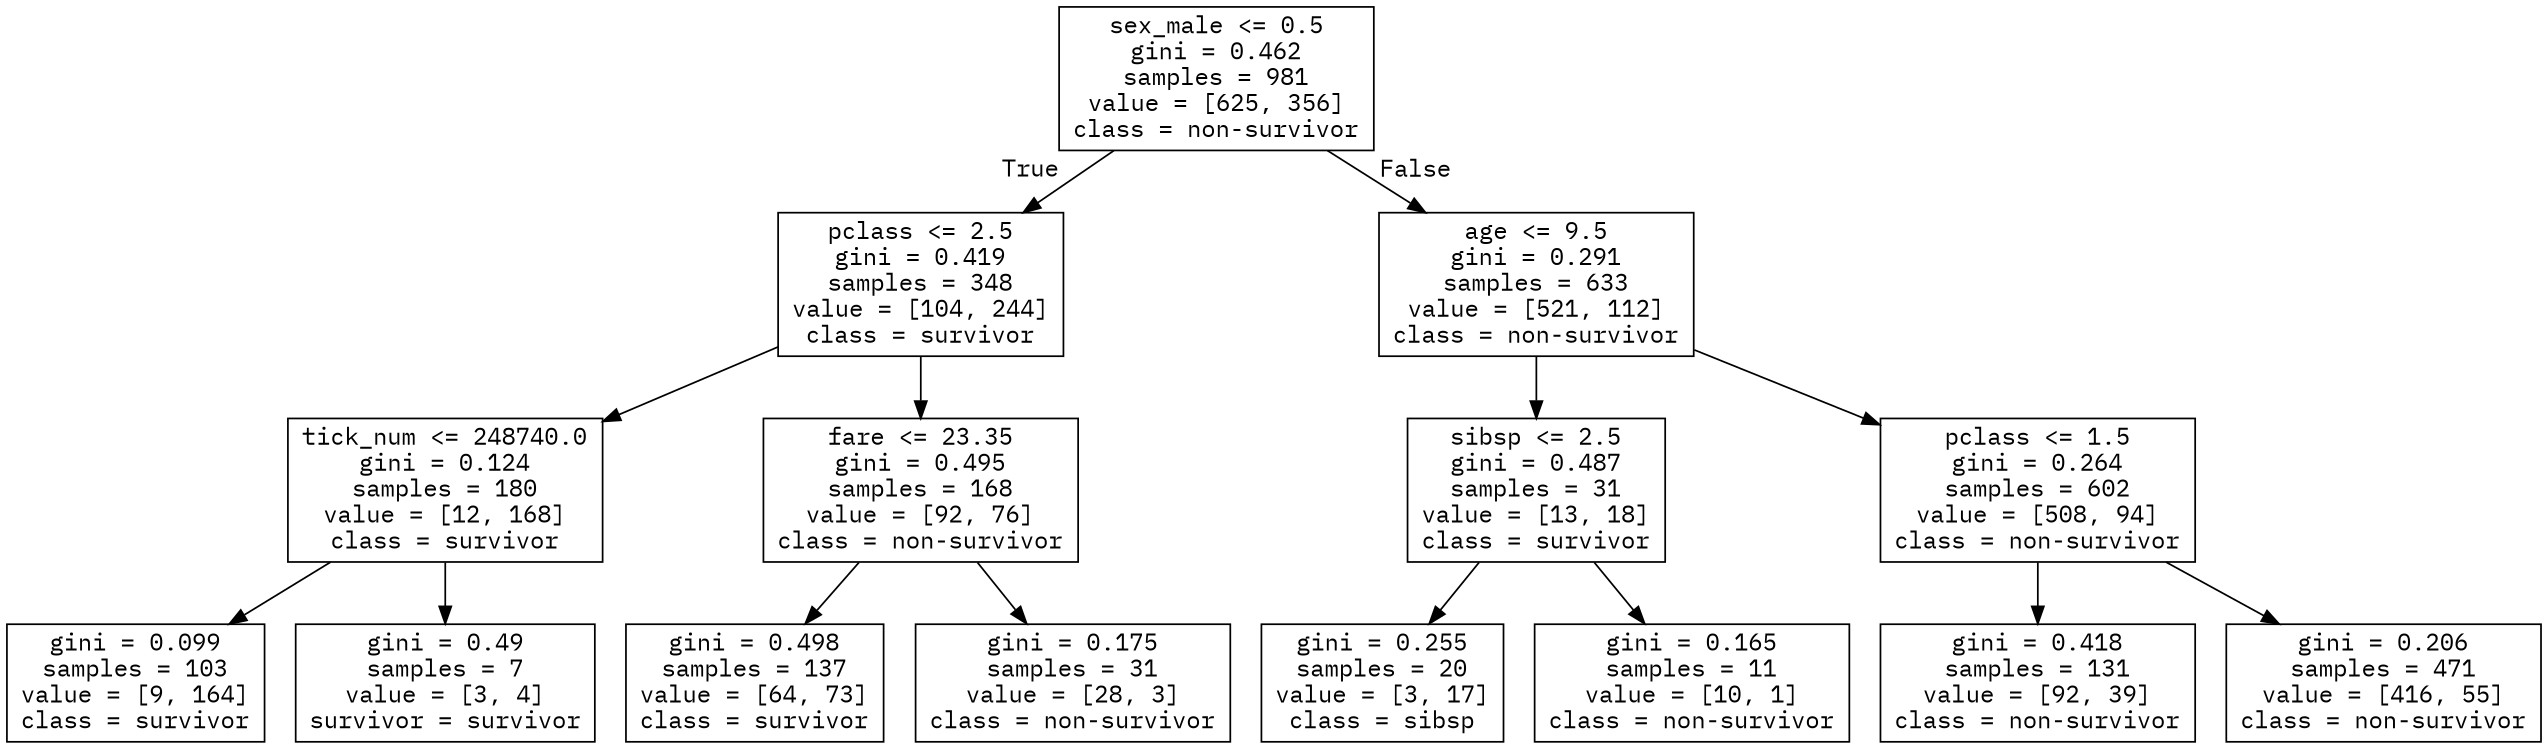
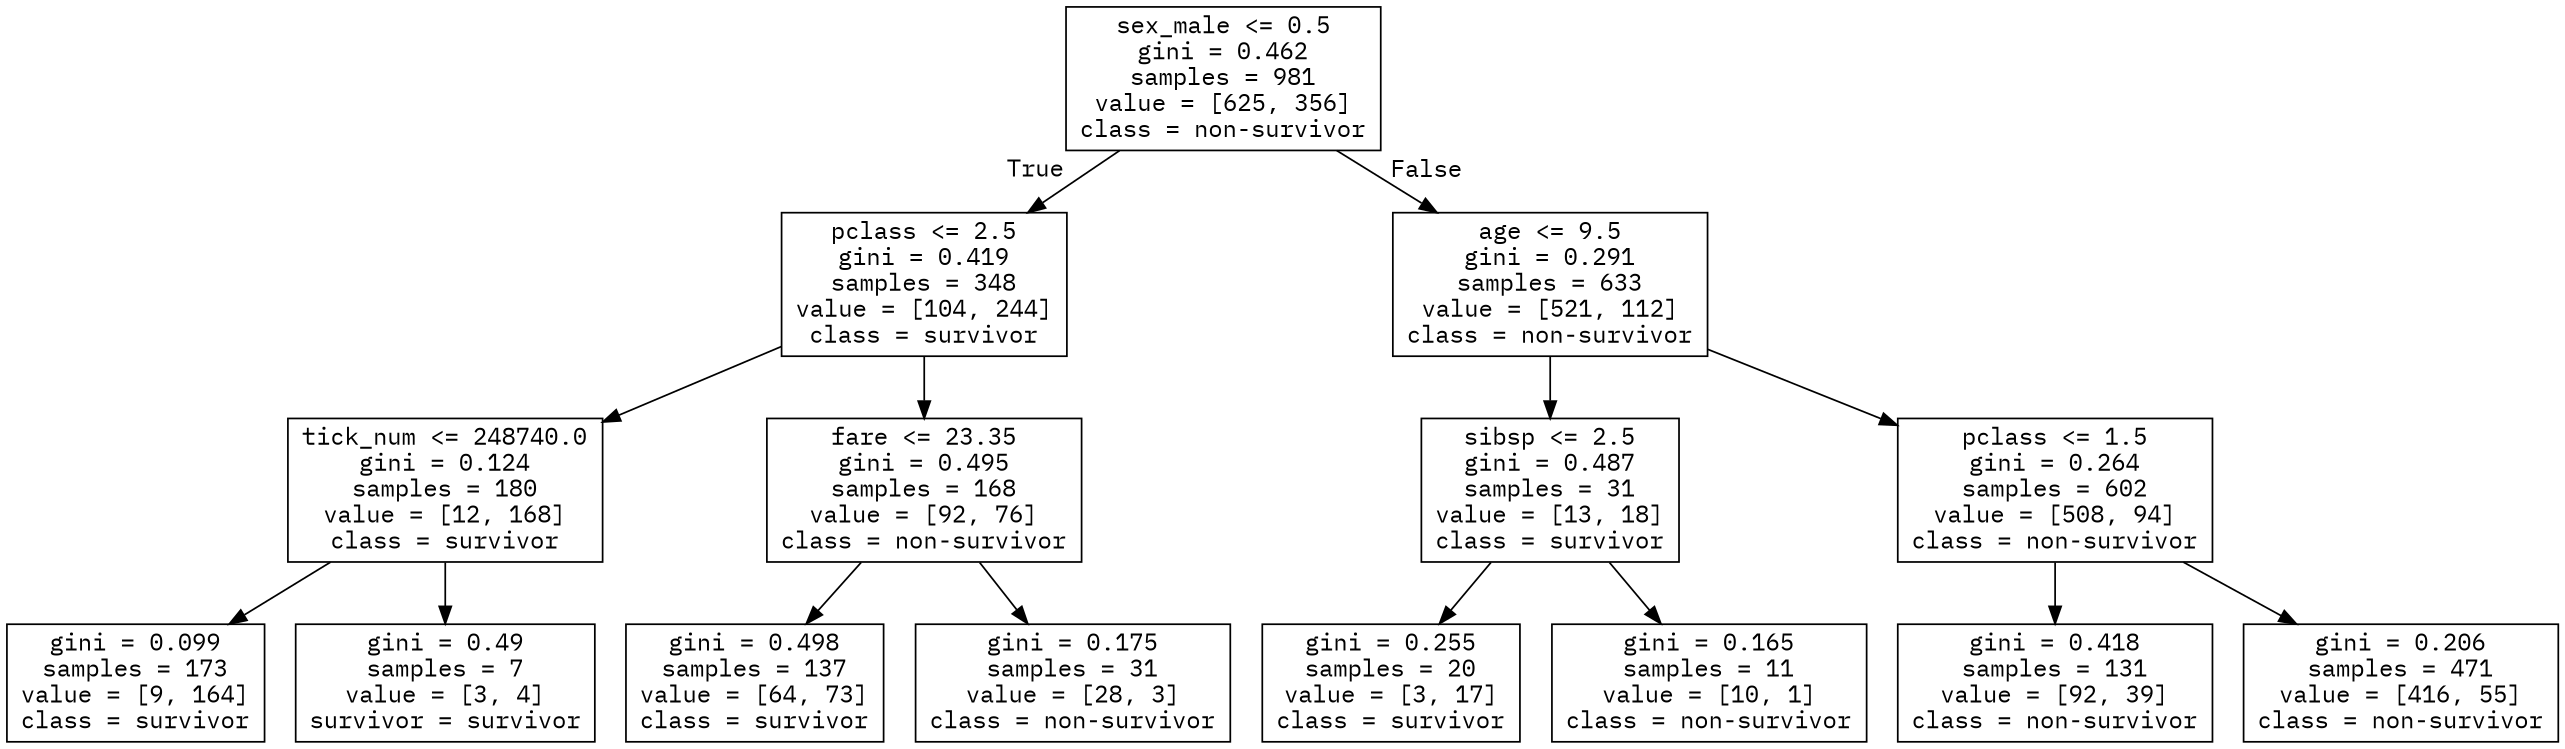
  digraph {
    fontname="IBM Plex Mono"
    node [fontname="IBM Plex Mono" shape=box]
    edge [fontname="IBM Plex Mono"]
    n1 [label="sex_male <= 0.5\ngini = 0.462\nsamples = 981\nvalue = [625, 356]\nclass = non-survivor"]
    n2 [label="pclass <= 2.5\ngini = 0.419\nsamples = 348\nvalue = [104, 244]\nclass = survivor"]
    n3 [label="age <= 9.5\ngini = 0.291\nsamples = 633\nvalue = [521, 112]\nclass = non-survivor"]
    n4 [label="tick_num <= 248740.0\ngini = 0.124\nsamples = 180\nvalue = [12, 168]\nclass = survivor"]
    n5 [label="fare <= 23.35\ngini = 0.495\nsamples = 168\nvalue = [92, 76]\nclass = non-survivor"]
    n6 [label="sibsp <= 2.5\ngini = 0.487\nsamples = 31\nvalue = [13, 18]\nclass = survivor"]
    n7 [label="pclass <= 1.5\ngini = 0.264\nsamples = 602\nvalue = [508, 94]\nclass = non-survivor"]
-   n8 [label="gini = 0.099\nsamples = 103\nvalue = [9, 164]\nclass = survivor"]
+   n8 [label="gini = 0.099\nsamples = 173\nvalue = [9, 164]\nclass = survivor"]
    n9 [label="gini = 0.49\nsamples = 7\nvalue = [3, 4]\nsurvivor = survivor"]
    n10 [label="gini = 0.498\nsamples = 137\nvalue = [64, 73]\nclass = survivor"]
    n11 [label="gini = 0.175\nsamples = 31\nvalue = [28, 3]\nclass = non-survivor"]
-   n12 [label="gini = 0.255\nsamples = 20\nvalue = [3, 17]\nclass = sibsp"]
+   n12 [label="gini = 0.255\nsamples = 20\nvalue = [3, 17]\nclass = survivor"]
    n13 [label="gini = 0.165\nsamples = 11\nvalue = [10, 1]\nclass = non-survivor"]
    n14 [label="gini = 0.418\nsamples = 131\nvalue = [92, 39]\nclass = non-survivor"]
    n15 [label="gini = 0.206\nsamples = 471\nvalue = [416, 55]\nclass = non-survivor"]
    n1 -> n2 [headlabel=True labelangle=45 labeldistance=2.5]
    n1 -> n3 [headlabel=False labelangle=-45 labeldistance=2.5]
    n2 -> n4
    n2 -> n5
    n3 -> n6
    n3 -> n7
    n4 -> n8
    n4 -> n9
    n5 -> n10
    n5 -> n11
    n6 -> n12
    n6 -> n13
    n7 -> n14
    n7 -> n15
  }
